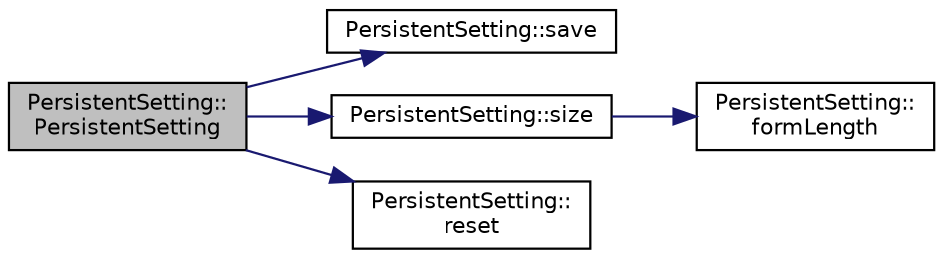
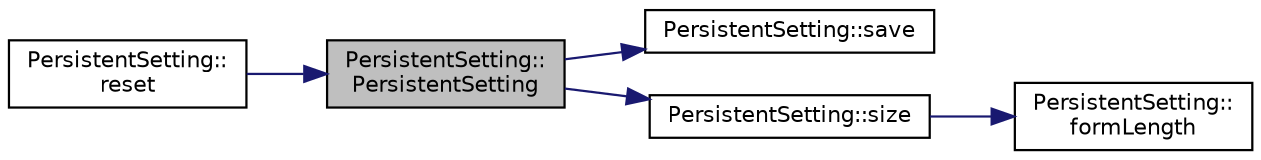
  digraph {
    rankdir=LR
    node [color=black fillcolor=white fontname=Helvetica fontsize=10 shape=record style=filled]
    edge [color=midnightblue fontname=Helvetica fontsize=10 labelfontname=Helvetica labelfontsize=10 style=solid]
    n1 [fillcolor=grey75 fontcolor=black height=0.2 label="PersistentSetting::\lPersistentSetting" width=0.4]
    n2 [height=0.2 label="PersistentSetting::save" width=0.4]
    n3 [height=0.2 label="PersistentSetting::size" width=0.4]
    n4 [height=0.2 label="PersistentSetting::\lreset" width=0.4]
    n5 [height=0.2 label="PersistentSetting::\lformLength" width=0.4]
    n1 -> n2
    n1 -> n3
-   n1 -> n4
+   n4 -> n1
    n3 -> n5
  }
